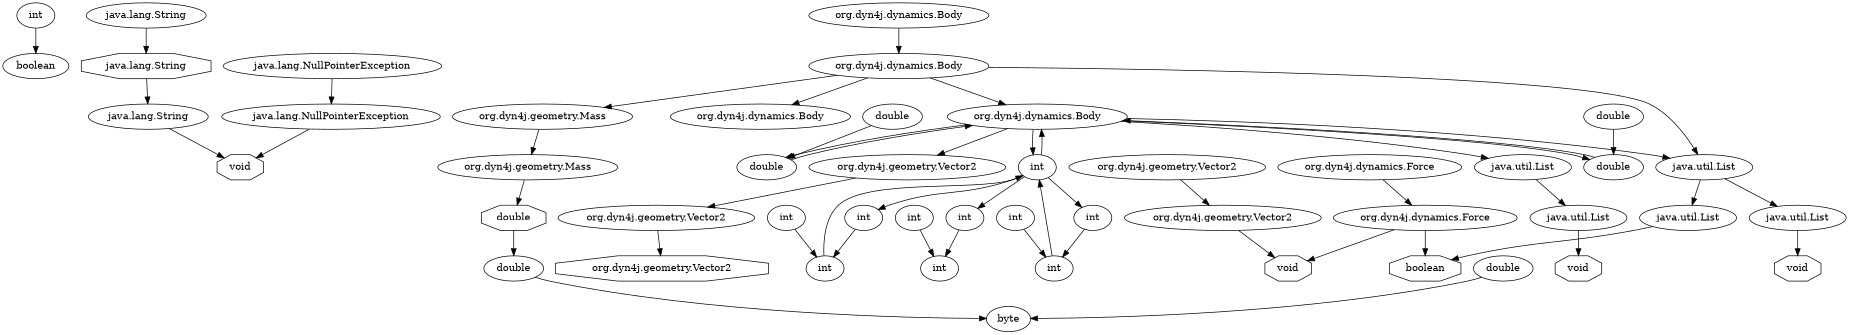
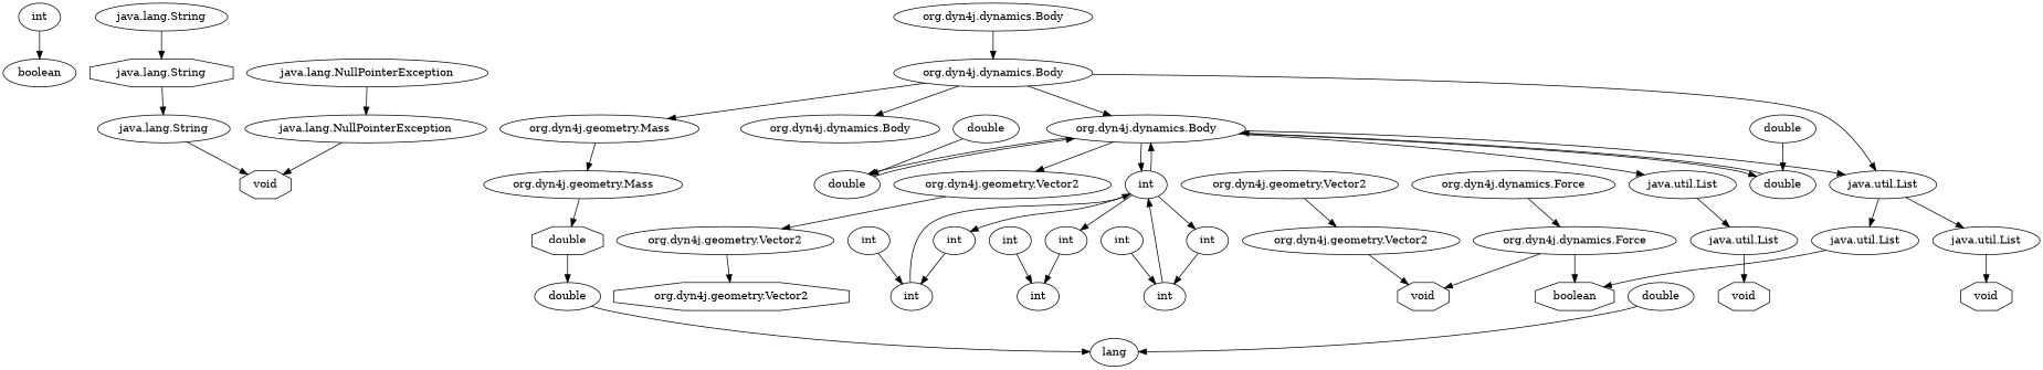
  digraph {
    node [shape=oval]
    n1 [label=boolean]
    n2 [label="java.lang.NullPointerException"]
    n3 [label=void shape=octagon]
    n4 [label=void shape=octagon]
    n5 [label=int]
    n6 [label=int]
    n7 [label="org.dyn4j.geometry.Vector2" shape=octagon]
    n8 [label="java.lang.String"]
    n9 [label=double]
    n10 [label="org.dyn4j.dynamics.Body"]
    n11 [label="org.dyn4j.geometry.Vector2"]
    n12 [label=void shape=octagon]
    n13 [label="java.util.List"]
    n14 [label=void shape=octagon]
    n15 [label="org.dyn4j.dynamics.Body"]
    n16 [label="org.dyn4j.dynamics.Body"]
    n17 [label=double]
-   n18 [label=byte]
+   n18 [label=lang]
    n19 [label="java.lang.String"]
    n20 [label="java.lang.String" shape=octagon]
    n21 [label="org.dyn4j.dynamics.Body"]
    n22 [label="org.dyn4j.geometry.Mass"]
    n23 [label="java.util.List"]
    n24 [label="org.dyn4j.geometry.Vector2"]
    n25 [label="java.util.List"]
    n26 [label=double]
    n27 [label=int]
    n28 [label=boolean shape=octagon]
    n29 [label=int]
    n30 [label=int]
    n31 [label=int]
    n32 [label=int]
    n33 [label=int]
    n34 [label=double]
    n35 [label="org.dyn4j.geometry.Vector2"]
    n36 [label="org.dyn4j.dynamics.Force"]
    n37 [label="org.dyn4j.dynamics.Force"]
    n38 [label=int]
    n39 [label=double]
    n40 [label="java.lang.NullPointerException"]
    n41 [label=double]
    n42 [label="org.dyn4j.geometry.Vector2"]
    n43 [label="java.util.List"]
    n44 [label=int]
    n45 [label=int]
    n46 [label=double shape=octagon]
    n47 [label="org.dyn4j.geometry.Mass"]
    n48 [label="java.util.List"]
    n2 -> n3
    n5 -> n6
    n6 -> n10
    n6 -> n29
    n6 -> n30
    n6 -> n31
    n8 -> n3
    n9 -> n10
    n10 -> n6
    n10 -> n9
    n10 -> n23
    n10 -> n24
    n10 -> n25
    n10 -> n26
    n11 -> n12
    n13 -> n14
    n15 -> n16
    n16 -> n10
    n16 -> n21
    n16 -> n22
    n16 -> n23
    n17 -> n18
    n19 -> n20
    n20 -> n8
    n22 -> n47
    n23 -> n13
    n23 -> n48
    n24 -> n42
    n25 -> n43
    n26 -> n10
    n27 -> n6
    n29 -> n27
    n30 -> n33
    n31 -> n5
    n32 -> n33
    n34 -> n9
    n35 -> n11
    n36 -> n37
    n37 -> n12
    n37 -> n28
    n38 -> n5
    n39 -> n26
    n40 -> n2
    n41 -> n18
    n42 -> n7
    n43 -> n4
    n44 -> n1
    n45 -> n27
    n46 -> n41
    n47 -> n46
    n48 -> n28
  }
